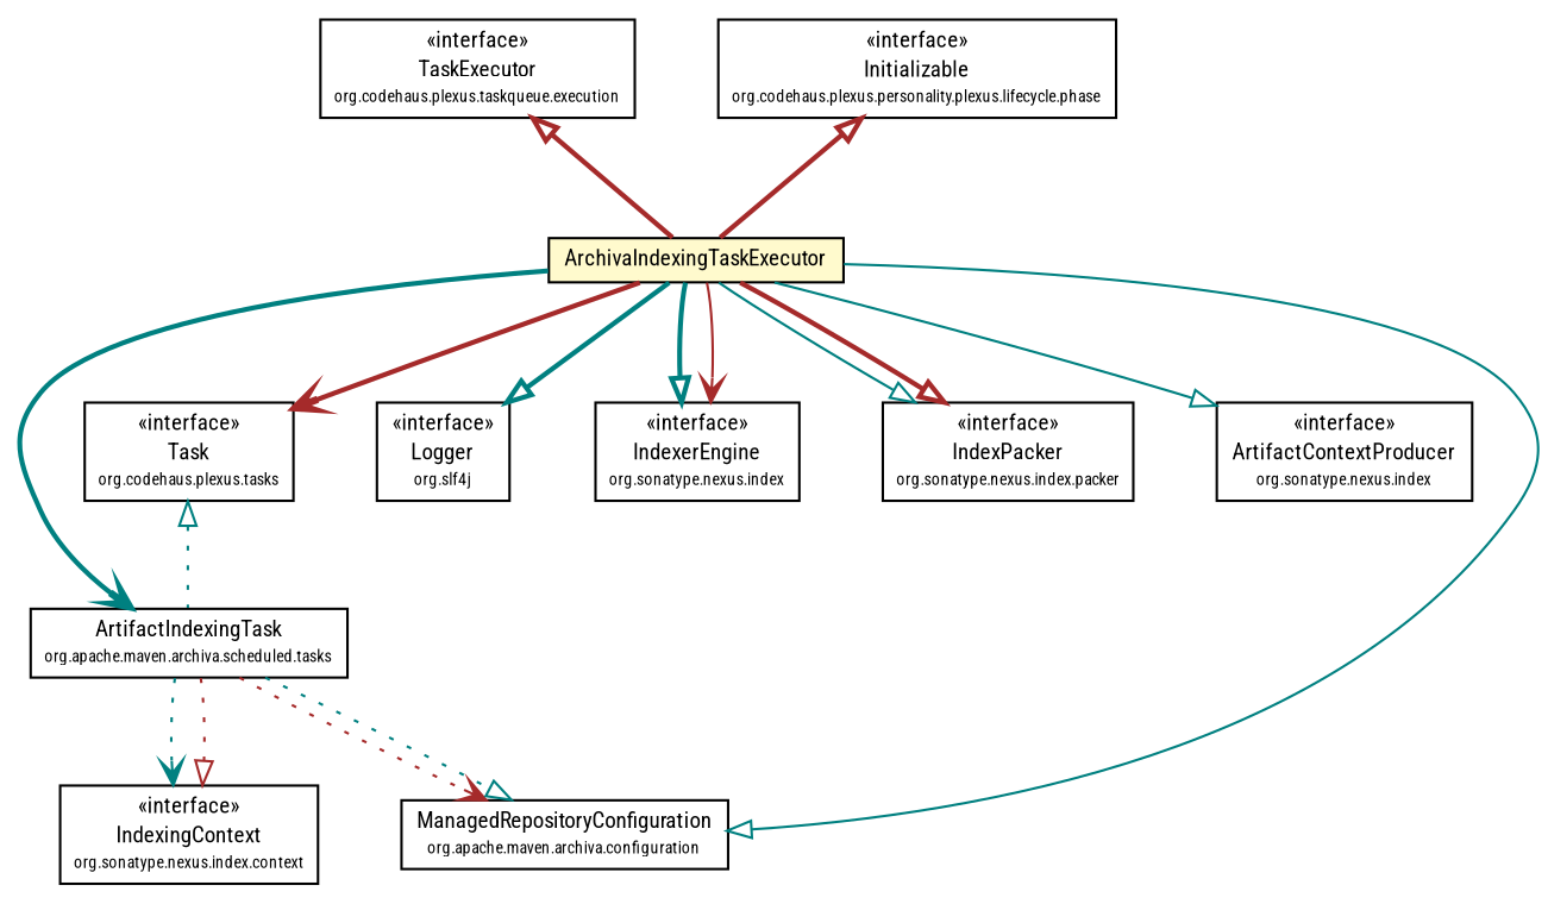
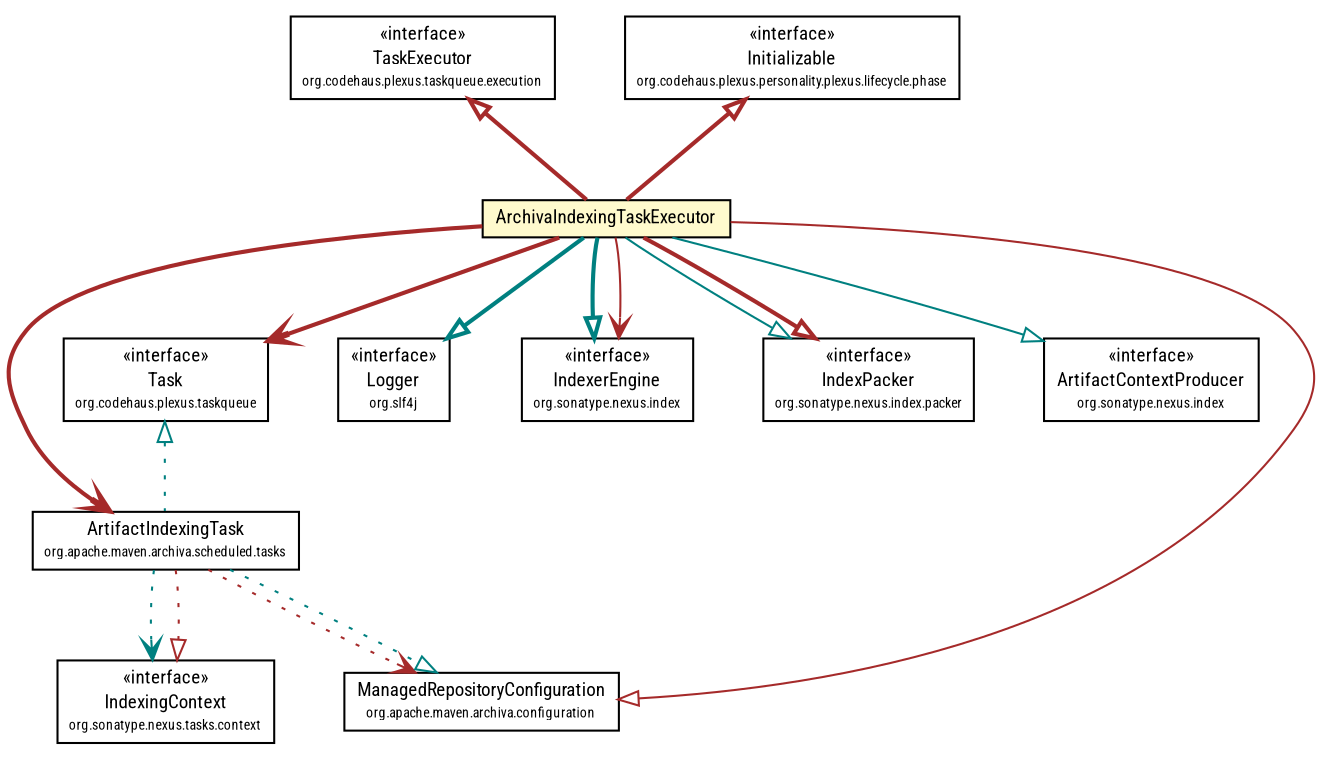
  digraph {
    fontname="Roboto Condensed"
    node [fontcolor=black fontname="Roboto Condensed" fontsize=9.0 shape=plaintext]
    edge [arrowhead=onormal color=brown fontcolor=black fontname="Roboto Condensed" fontsize=10.0 headport=p labelfontname=Helvetica labelfontsize=10 style=bold tailport=p]
    n1 [label=<<table border="0" cellborder="1" cellspacing="0" cellpadding="2" port="p" bgcolor="lemonChiffon" href="./ArchivaIndexingTaskExecutor.html"> 		<tr><td><table border="0" cellspacing="0" cellpadding="1"> 			<tr><td> ArchivaIndexingTaskExecutor </td></tr> 		</table></td></tr> 		</table>>]
    n2 [label=<<table border="0" cellborder="1" cellspacing="0" cellpadding="2" port="p" href="../tasks/ArtifactIndexingTask.html"> 		<tr><td><table border="0" cellspacing="0" cellpadding="1"> 			<tr><td> ArtifactIndexingTask </td></tr> 			<tr><td><font point-size="7.0"> org.apache.maven.archiva.scheduled.tasks </font></td></tr> 		</table></td></tr> 		</table>>]
-   n3 [label=<<table border="0" cellborder="1" cellspacing="0" cellpadding="2" port="p" href="http://java.sun.com/j2se/1.4.2/docs/api/org/codehaus/plexus/taskqueue/Task.html"> 		<tr><td><table border="0" cellspacing="0" cellpadding="1"> 			<tr><td> &laquo;interface&raquo; </td></tr> 			<tr><td> Task </td></tr> 			<tr><td><font point-size="7.0"> org.codehaus.plexus.tasks </font></td></tr> 		</table></td></tr> 		</table>>]
+   n3 [label=<<table border="0" cellborder="1" cellspacing="0" cellpadding="2" port="p" href="http://java.sun.com/j2se/1.4.2/docs/api/org/codehaus/plexus/taskqueue/Task.html"> 		<tr><td><table border="0" cellspacing="0" cellpadding="1"> 			<tr><td> &laquo;interface&raquo; </td></tr> 			<tr><td> Task </td></tr> 			<tr><td><font point-size="7.0"> org.codehaus.plexus.taskqueue </font></td></tr> 		</table></td></tr> 		</table>>]
    n4 [label=<<table border="0" cellborder="1" cellspacing="0" cellpadding="2" port="p" href="http://java.sun.com/j2se/1.4.2/docs/api/org/slf4j/Logger.html"> 		<tr><td><table border="0" cellspacing="0" cellpadding="1"> 			<tr><td> &laquo;interface&raquo; </td></tr> 			<tr><td> Logger </td></tr> 			<tr><td><font point-size="7.0"> org.slf4j </font></td></tr> 		</table></td></tr> 		</table>>]
    n5 [label=<<table border="0" cellborder="1" cellspacing="0" cellpadding="2" port="p" href="http://java.sun.com/j2se/1.4.2/docs/api/org/sonatype/nexus/index/IndexerEngine.html"> 		<tr><td><table border="0" cellspacing="0" cellpadding="1"> 			<tr><td> &laquo;interface&raquo; </td></tr> 			<tr><td> IndexerEngine </td></tr> 			<tr><td><font point-size="7.0"> org.sonatype.nexus.index </font></td></tr> 		</table></td></tr> 		</table>>]
    n6 [label=<<table border="0" cellborder="1" cellspacing="0" cellpadding="2" port="p" href="http://java.sun.com/j2se/1.4.2/docs/api/org/sonatype/nexus/index/packer/IndexPacker.html"> 		<tr><td><table border="0" cellspacing="0" cellpadding="1"> 			<tr><td> &laquo;interface&raquo; </td></tr> 			<tr><td> IndexPacker </td></tr> 			<tr><td><font point-size="7.0"> org.sonatype.nexus.index.packer </font></td></tr> 		</table></td></tr> 		</table>>]
    n7 [label=<<table border="0" cellborder="1" cellspacing="0" cellpadding="2" port="p" href="http://java.sun.com/j2se/1.4.2/docs/api/org/sonatype/nexus/index/ArtifactContextProducer.html"> 		<tr><td><table border="0" cellspacing="0" cellpadding="1"> 			<tr><td> &laquo;interface&raquo; </td></tr> 			<tr><td> ArtifactContextProducer </td></tr> 			<tr><td><font point-size="7.0"> org.sonatype.nexus.index </font></td></tr> 		</table></td></tr> 		</table>>]
    n8 [label=<<table border="0" cellborder="1" cellspacing="0" cellpadding="2" port="p" href="http://java.sun.com/j2se/1.4.2/docs/api/org/apache/maven/archiva/configuration/ManagedRepositoryConfiguration.html"> 		<tr><td><table border="0" cellspacing="0" cellpadding="1"> 			<tr><td> ManagedRepositoryConfiguration </td></tr> 			<tr><td><font point-size="7.0"> org.apache.maven.archiva.configuration </font></td></tr> 		</table></td></tr> 		</table>>]
-   n9 [label=<<table border="0" cellborder="1" cellspacing="0" cellpadding="2" port="p" href="http://java.sun.com/j2se/1.4.2/docs/api/org/sonatype/nexus/index/context/IndexingContext.html"> 		<tr><td><table border="0" cellspacing="0" cellpadding="1"> 			<tr><td> &laquo;interface&raquo; </td></tr> 			<tr><td> IndexingContext </td></tr> 			<tr><td><font point-size="7.0"> org.sonatype.nexus.index.context </font></td></tr> 		</table></td></tr> 		</table>>]
+   n9 [label=<<table border="0" cellborder="1" cellspacing="0" cellpadding="2" port="p" href="http://java.sun.com/j2se/1.4.2/docs/api/org/sonatype/nexus/index/context/IndexingContext.html"> 		<tr><td><table border="0" cellspacing="0" cellpadding="1"> 			<tr><td> &laquo;interface&raquo; </td></tr> 			<tr><td> IndexingContext </td></tr> 			<tr><td><font point-size="7.0"> org.sonatype.nexus.tasks.context </font></td></tr> 		</table></td></tr> 		</table>>]
    n10 [label=<<table border="0" cellborder="1" cellspacing="0" cellpadding="2" port="p" href="http://java.sun.com/j2se/1.4.2/docs/api/org/codehaus/plexus/taskqueue/execution/TaskExecutor.html"> 		<tr><td><table border="0" cellspacing="0" cellpadding="1"> 			<tr><td> &laquo;interface&raquo; </td></tr> 			<tr><td> TaskExecutor </td></tr> 			<tr><td><font point-size="7.0"> org.codehaus.plexus.taskqueue.execution </font></td></tr> 		</table></td></tr> 		</table>>]
    n11 [label=<<table border="0" cellborder="1" cellspacing="0" cellpadding="2" port="p" href="http://java.sun.com/j2se/1.4.2/docs/api/org/codehaus/plexus/personality/plexus/lifecycle/phase/Initializable.html"> 		<tr><td><table border="0" cellspacing="0" cellpadding="1"> 			<tr><td> &laquo;interface&raquo; </td></tr> 			<tr><td> Initializable </td></tr> 			<tr><td><font point-size="7.0"> org.codehaus.plexus.personality.plexus.lifecycle.phase </font></td></tr> 		</table></td></tr> 		</table>>]
-   n1 -> n2 [arrowhead=vee color=teal]
+   n1 -> n2 [arrowhead=vee]
    n1 -> n3 [arrowhead=vee]
    n1 -> n4 [color=teal]
    n1 -> n5 [color=teal]
    n1 -> n5 [arrowhead=vee style=solid]
    n1 -> n6 [color=teal style=solid]
    n1 -> n6
    n1 -> n7 [color=teal style=solid]
-   n1 -> n8 [color=teal style=solid]
+   n1 -> n8 [style=solid]
    n2 -> n8 [arrowhead=vee style=dotted]
    n2 -> n8 [color=teal style=dotted]
    n2 -> n9 [arrowhead=vee color=teal style=dotted]
    n2 -> n9 [style=dotted]
    n3 -> n2 [arrowtail=empty color=teal dir=back fontsize=10 style=dotted arrowhead="" fontcolor=""]
    n10 -> n1 [arrowtail=empty dir=back fontsize=10 arrowhead="" fontcolor=""]
    n11 -> n1 [arrowtail=empty dir=back fontsize=10 arrowhead="" fontcolor=""]
  }
